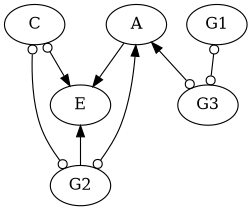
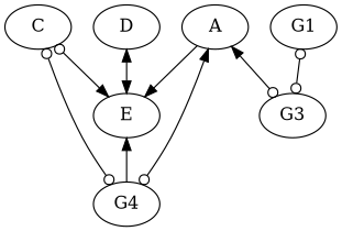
  digraph {
    node [shape=oval]
    edge [arrowhead=odot arrowtail=normal color=black dir=both]
    n1 [label=A]
    n2 [label=E]
-   n3 [label=G2]
+   n3 [label=G4]
    n4 [label=G3]
+   n5 [label=D]
    n6 [label=C]
    n7 [label=G1]
    n1 -> n2 [arrowhead=normal arrowtail=none]
    n1 -> n3
    n1 -> n4
    n2 -> n3 [arrowhead=none]
+   n5 -> n2 [arrowhead=normal]
    n6 -> n2 [arrowhead=normal arrowtail=odot]
    n6 -> n3 [arrowtail=odot]
    n7 -> n4 [arrowtail=odot]
  }
